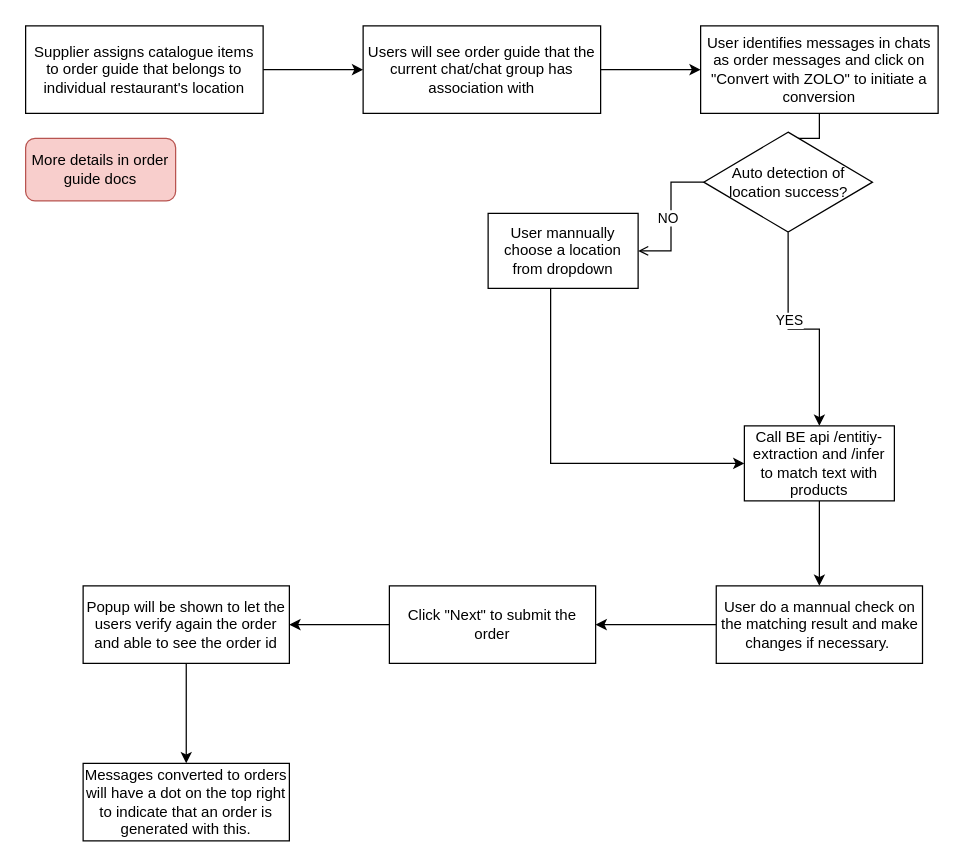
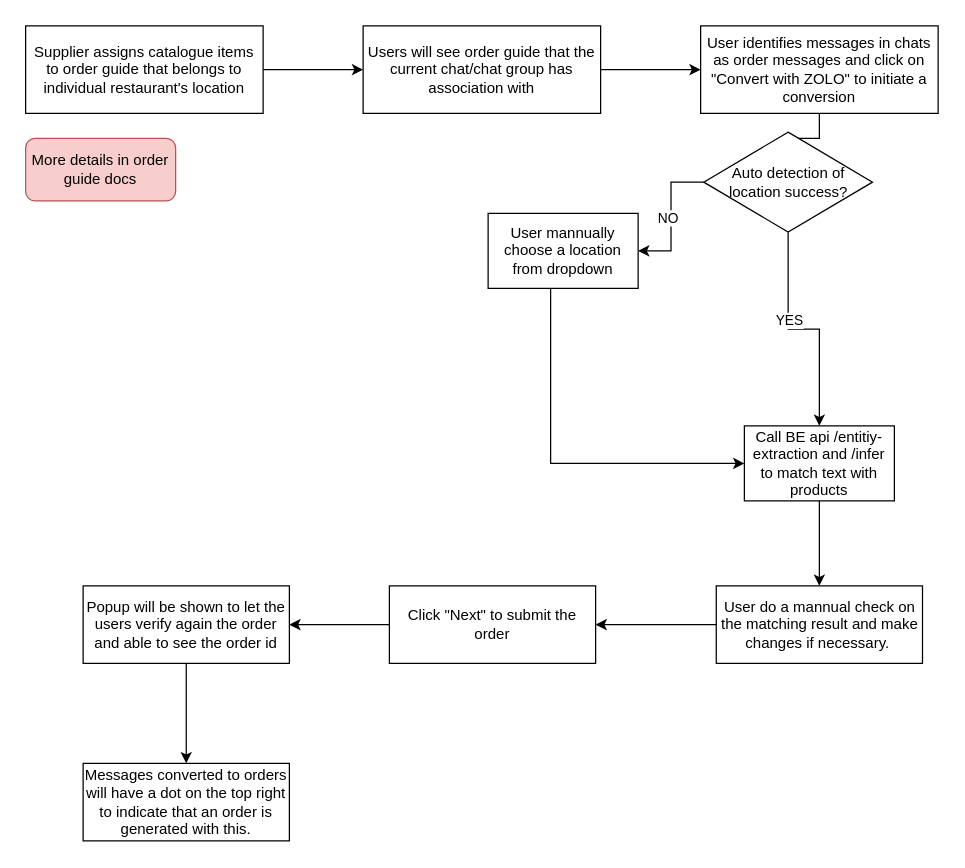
  <mxCell id="0" />
  <mxCell id="1" parent="0" />
  <mxCell id="2" value="" style="edgeStyle=orthogonalEdgeStyle;rounded=0;orthogonalLoop=1;jettySize=auto;html=1;" edge="1" parent="1" source="3" target="5"><mxGeometry relative="1" as="geometry" /></mxCell>
  <mxCell id="3" value="Supplier assigns catalogue items to order guide that belongs to individual restaurant's location" style="rounded=0;whiteSpace=wrap;html=1;" vertex="1" parent="1"><mxGeometry x="20" y="20" width="190" height="70" as="geometry" /></mxCell>
  <mxCell id="4" value="" style="edgeStyle=orthogonalEdgeStyle;rounded=0;orthogonalLoop=1;jettySize=auto;html=1;" edge="1" parent="1" source="5" target="8"><mxGeometry relative="1" as="geometry" /></mxCell>
  <mxCell id="5" value="Users will see order guide that the current chat/chat group has association with" style="rounded=0;whiteSpace=wrap;html=1;" vertex="1" parent="1"><mxGeometry x="290" y="20" width="190" height="70" as="geometry" /></mxCell>
  <mxCell id="6" value="More details in order guide docs" style="whiteSpace=wrap;html=1;fillColor=#f8cecc;strokeColor=#b85450;rounded=1;" vertex="1" parent="1"><mxGeometry x="20" y="110" width="120" height="50" as="geometry" /></mxCell>
  <mxCell id="7" value="" style="edgeStyle=orthogonalEdgeStyle;rounded=0;orthogonalLoop=1;jettySize=auto;html=1;" edge="1" parent="1" source="8" target="13"><mxGeometry relative="1" as="geometry" /></mxCell>
  <mxCell id="8" value="User identifies messages in chats as order messages and click on &quot;Convert with ZOLO&quot; to initiate a conversion" style="rounded=0;whiteSpace=wrap;html=1;" vertex="1" parent="1"><mxGeometry x="560" y="20" width="190" height="70" as="geometry" /></mxCell>
  <mxCell id="9" value="" style="edgeStyle=orthogonalEdgeStyle;rounded=0;orthogonalLoop=1;jettySize=auto;html=1;" edge="1" parent="1" source="13" target="15"><mxGeometry relative="1" as="geometry" /></mxCell>
  <mxCell id="10" value="YES" style="edgeLabel;html=1;align=center;verticalAlign=middle;resizable=0;points=[];" vertex="1" connectable="0" parent="9"><mxGeometry x="-0.222" relative="1" as="geometry"><mxPoint as="offset" /></mxGeometry></mxCell>
- <mxCell id="11" value="" style="edgeStyle=orthogonalEdgeStyle;rounded=0;orthogonalLoop=1;jettySize=auto;html=1;endArrow=open;" edge="1" parent="1" source="13" target="17"><mxGeometry relative="1" as="geometry" /></mxCell>
+ <mxCell id="11" value="" style="edgeStyle=orthogonalEdgeStyle;rounded=0;orthogonalLoop=1;jettySize=auto;html=1;" edge="1" parent="1" source="13" target="17"><mxGeometry relative="1" as="geometry" /></mxCell>
  <mxCell id="12" value="NO" style="edgeLabel;html=1;align=center;verticalAlign=middle;resizable=0;points=[];" vertex="1" connectable="0" parent="11"><mxGeometry x="-0.029" y="-3" relative="1" as="geometry"><mxPoint y="3" as="offset" /></mxGeometry></mxCell>
  <mxCell id="13" value="Auto detection of location success?" style="rhombus;whiteSpace=wrap;html=1;rounded=0;" vertex="1" parent="1"><mxGeometry x="562.5" y="105" width="135" height="80" as="geometry" /></mxCell>
  <mxCell id="14" value="" style="edgeStyle=orthogonalEdgeStyle;rounded=0;orthogonalLoop=1;jettySize=auto;html=1;" edge="1" parent="1" source="15" target="19"><mxGeometry relative="1" as="geometry" /></mxCell>
  <mxCell id="15" value="Call BE api /entitiy-extraction and /infer to match text with products" style="whiteSpace=wrap;html=1;rounded=0;" vertex="1" parent="1"><mxGeometry x="595" y="340" width="120" height="60" as="geometry" /></mxCell>
  <mxCell id="16" style="edgeStyle=orthogonalEdgeStyle;rounded=0;orthogonalLoop=1;jettySize=auto;html=1;entryX=0;entryY=0.5;entryDx=0;entryDy=0;" edge="1" parent="1" source="17" target="15"><mxGeometry relative="1" as="geometry"><mxPoint x="590" y="370" as="targetPoint" /><Array as="points"><mxPoint x="440" y="370" /></Array></mxGeometry></mxCell>
  <mxCell id="17" value="User mannually choose a location from dropdown" style="whiteSpace=wrap;html=1;rounded=0;" vertex="1" parent="1"><mxGeometry x="390" y="170" width="120" height="60" as="geometry" /></mxCell>
  <mxCell id="18" value="" style="edgeStyle=orthogonalEdgeStyle;rounded=0;orthogonalLoop=1;jettySize=auto;html=1;" edge="1" parent="1" source="19" target="21"><mxGeometry relative="1" as="geometry" /></mxCell>
  <mxCell id="19" value="User do a mannual check on the matching result and make changes if necessary.&amp;nbsp;" style="whiteSpace=wrap;html=1;rounded=0;" vertex="1" parent="1"><mxGeometry x="572.5" y="468" width="165" height="62" as="geometry" /></mxCell>
  <mxCell id="20" value="" style="edgeStyle=orthogonalEdgeStyle;rounded=0;orthogonalLoop=1;jettySize=auto;html=1;" edge="1" parent="1" source="21" target="23"><mxGeometry relative="1" as="geometry" /></mxCell>
  <mxCell id="21" value="Click &quot;Next&quot; to submit the order" style="whiteSpace=wrap;html=1;rounded=0;" vertex="1" parent="1"><mxGeometry x="311" y="468" width="165" height="62" as="geometry" /></mxCell>
  <mxCell id="22" value="" style="edgeStyle=orthogonalEdgeStyle;rounded=0;orthogonalLoop=1;jettySize=auto;html=1;" edge="1" parent="1" source="23" target="24"><mxGeometry relative="1" as="geometry" /></mxCell>
  <mxCell id="23" value="Popup will be shown to let the users verify again the order and able to see the order id" style="whiteSpace=wrap;html=1;rounded=0;" vertex="1" parent="1"><mxGeometry x="66" y="468" width="165" height="62" as="geometry" /></mxCell>
  <mxCell id="24" value="Messages converted to orders will have a dot on the top right to indicate that an order is generated with this." style="whiteSpace=wrap;html=1;rounded=0;" vertex="1" parent="1"><mxGeometry x="66" y="610" width="165" height="62" as="geometry" /></mxCell>
